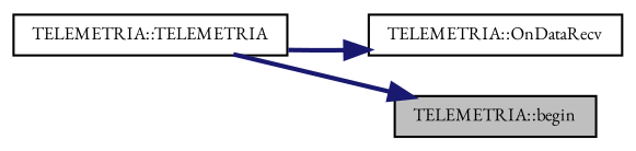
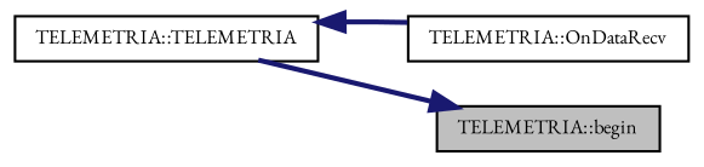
  digraph {
    fontname="EB Garamond"
    rankdir=LR
    node [color=black fontname="EB Garamond" fontsize=8 shape=record]
    edge [color=midnightblue fontname="EB Garamond" fontsize=8 labelfontname=DejaVuSansMono labelfontsize=8 style=bold]
    n1 [fillcolor=grey75 fontcolor=black height=0.2 label="TELEMETRIA::begin" style=filled width=0.4]
    n2 [height=0.2 label="TELEMETRIA::OnDataRecv" width=0.4]
    n3 [height=0.2 label="TELEMETRIA::TELEMETRIA" width=0.4]
-   n3 -> n2
+   n2 -> n3
    n3 -> n1
  }
